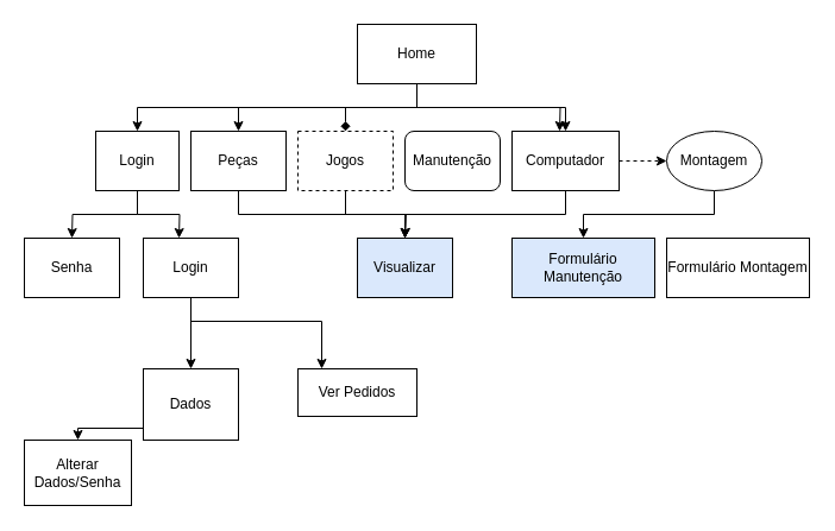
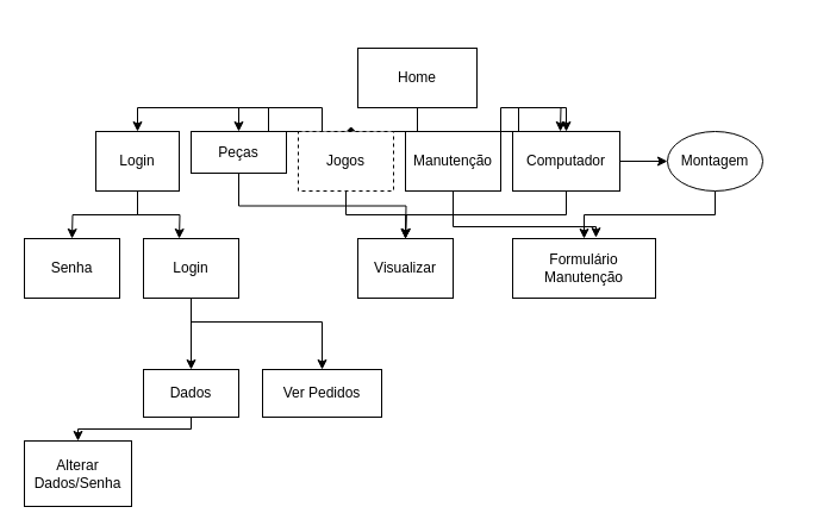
  <mxCell id="0" />
  <mxCell id="1" parent="0" />
  <mxCell id="2" style="edgeStyle=orthogonalEdgeStyle;rounded=0;orthogonalLoop=1;jettySize=auto;html=1;exitX=0.5;exitY=1;exitDx=0;exitDy=0;" parent="1" source="7" edge="1"><mxGeometry relative="1" as="geometry"><mxPoint x="470" y="110" as="targetPoint" /></mxGeometry></mxCell>
  <mxCell id="3" style="edgeStyle=orthogonalEdgeStyle;rounded=0;orthogonalLoop=1;jettySize=auto;html=1;exitX=0.5;exitY=1;exitDx=0;exitDy=0;" parent="1" source="7" target="10" edge="1"><mxGeometry relative="1" as="geometry"><mxPoint x="380" y="110" as="targetPoint" /></mxGeometry></mxCell>
  <mxCell id="4" style="edgeStyle=orthogonalEdgeStyle;rounded=0;orthogonalLoop=1;jettySize=auto;html=1;exitX=0.5;exitY=1;exitDx=0;exitDy=0;endArrow=diamond;" parent="1" source="7" target="17" edge="1"><mxGeometry relative="1" as="geometry"><mxPoint x="290" y="110" as="targetPoint" /></mxGeometry></mxCell>
  <mxCell id="5" style="edgeStyle=orthogonalEdgeStyle;rounded=0;orthogonalLoop=1;jettySize=auto;html=1;exitX=0.5;exitY=1;exitDx=0;exitDy=0;" parent="1" source="7" target="15" edge="1"><mxGeometry relative="1" as="geometry"><mxPoint x="260" y="110" as="targetPoint" /></mxGeometry></mxCell>
  <mxCell id="6" style="edgeStyle=orthogonalEdgeStyle;rounded=0;orthogonalLoop=1;jettySize=auto;html=1;exitX=0.5;exitY=1;exitDx=0;exitDy=0;entryX=0.5;entryY=0;entryDx=0;entryDy=0;" parent="1" source="7" target="19" edge="1"><mxGeometry relative="1" as="geometry" /></mxCell>
- <mxCell id="7" value="Home&lt;br&gt;" style="rounded=0;whiteSpace=wrap;html=1;" parent="1" vertex="1"><mxGeometry x="300" y="20" width="100" height="50" as="geometry" /></mxCell>
+ <mxCell id="7" value="Home&lt;br&gt;" style="rounded=0;whiteSpace=wrap;html=1;" parent="1" vertex="1"><mxGeometry x="300" y="40" width="100" height="50" as="geometry" /></mxCell>
  <mxCell id="8" style="edgeStyle=orthogonalEdgeStyle;rounded=0;orthogonalLoop=1;jettySize=auto;html=1;exitX=0.5;exitY=1;exitDx=0;exitDy=0;entryX=0.5;entryY=0;entryDx=0;entryDy=0;" parent="1" source="10" edge="1"><mxGeometry relative="1" as="geometry"><mxPoint x="340" y="200" as="targetPoint" /></mxGeometry></mxCell>
- <mxCell id="9" style="edgeStyle=orthogonalEdgeStyle;rounded=0;orthogonalLoop=1;jettySize=auto;html=1;exitX=1;exitY=0.5;exitDx=0;exitDy=0;entryX=0;entryY=0.5;entryDx=0;entryDy=0;dashed=1;" edge="1" parent="1" source="10" target="31"><mxGeometry relative="1" as="geometry" /></mxCell>
+ <mxCell id="9" style="edgeStyle=orthogonalEdgeStyle;rounded=0;orthogonalLoop=1;jettySize=auto;html=1;exitX=1;exitY=0.5;exitDx=0;exitDy=0;entryX=0;entryY=0.5;entryDx=0;entryDy=0;" edge="1" parent="1" source="10" target="31"><mxGeometry relative="1" as="geometry" /></mxCell>
  <mxCell id="10" value="Computador" style="rounded=0;whiteSpace=wrap;html=1;" parent="1" vertex="1"><mxGeometry x="430" y="110" width="90" height="50" as="geometry" /></mxCell>
- <mxCell id="12" value="Manutenção" style="whiteSpace=wrap;html=1;rounded=1;" parent="1" vertex="1"><mxGeometry x="340" y="110" width="80" height="50" as="geometry" /></mxCell>
+ <mxCell id="11" style="edgeStyle=orthogonalEdgeStyle;rounded=0;orthogonalLoop=1;jettySize=auto;html=1;exitX=0.5;exitY=1;exitDx=0;exitDy=0;entryX=0.583;entryY=-0.017;entryDx=0;entryDy=0;entryPerimeter=0;" parent="1" source="12" target="27" edge="1"><mxGeometry relative="1" as="geometry"><mxPoint x="650" y="210" as="targetPoint" /><Array as="points"><mxPoint x="380" y="190" /><mxPoint x="500" y="190" /></Array></mxGeometry></mxCell>
+ <mxCell id="12" value="Manutenção" style="rounded=0;whiteSpace=wrap;html=1;" parent="1" vertex="1"><mxGeometry x="340" y="110" width="80" height="50" as="geometry" /></mxCell>
  <mxCell id="13" style="edgeStyle=orthogonalEdgeStyle;rounded=0;orthogonalLoop=1;jettySize=auto;html=1;exitX=0.5;exitY=1;exitDx=0;exitDy=0;" parent="1" source="15" edge="1"><mxGeometry relative="1" as="geometry"><mxPoint x="150" y="200" as="targetPoint" /></mxGeometry></mxCell>
  <mxCell id="14" style="edgeStyle=orthogonalEdgeStyle;rounded=0;orthogonalLoop=1;jettySize=auto;html=1;exitX=0.5;exitY=1;exitDx=0;exitDy=0;" parent="1" source="15" edge="1"><mxGeometry relative="1" as="geometry"><mxPoint x="60" y="200" as="targetPoint" /></mxGeometry></mxCell>
  <mxCell id="15" value="Login" style="rounded=0;whiteSpace=wrap;html=1;" parent="1" vertex="1"><mxGeometry x="80" y="110" width="70" height="50" as="geometry" /></mxCell>
  <mxCell id="16" style="edgeStyle=orthogonalEdgeStyle;rounded=0;orthogonalLoop=1;jettySize=auto;html=1;exitX=0.5;exitY=1;exitDx=0;exitDy=0;" parent="1" source="17" edge="1"><mxGeometry relative="1" as="geometry"><mxPoint x="340" y="200" as="targetPoint" /></mxGeometry></mxCell>
  <mxCell id="17" value="Jogos" style="rounded=0;whiteSpace=wrap;html=1;dashed=1;" parent="1" vertex="1"><mxGeometry x="250" y="110" width="80" height="50" as="geometry" /></mxCell>
  <mxCell id="18" style="edgeStyle=orthogonalEdgeStyle;rounded=0;orthogonalLoop=1;jettySize=auto;html=1;exitX=0.5;exitY=1;exitDx=0;exitDy=0;entryX=0.5;entryY=0;entryDx=0;entryDy=0;" parent="1" source="19" edge="1"><mxGeometry relative="1" as="geometry"><mxPoint x="340" y="200" as="targetPoint" /></mxGeometry></mxCell>
- <mxCell id="19" value="Peças" style="rounded=0;whiteSpace=wrap;html=1;" parent="1" vertex="1"><mxGeometry x="160" y="110" width="80" height="50" as="geometry" /></mxCell>
+ <mxCell id="19" value="Peças" style="rounded=0;whiteSpace=wrap;html=1;" parent="1" vertex="1"><mxGeometry x="160" y="110" width="80" height="35" as="geometry" /></mxCell>
  <mxCell id="20" value="Senha" style="rounded=0;whiteSpace=wrap;html=1;" parent="1" vertex="1"><mxGeometry x="20" y="200" width="80" height="50" as="geometry" /></mxCell>
  <mxCell id="21" style="edgeStyle=orthogonalEdgeStyle;rounded=0;orthogonalLoop=1;jettySize=auto;html=1;exitX=0.5;exitY=1;exitDx=0;exitDy=0;" parent="1" source="23" target="25" edge="1"><mxGeometry relative="1" as="geometry"><mxPoint x="160" y="310" as="targetPoint" /></mxGeometry></mxCell>
  <mxCell id="22" style="edgeStyle=orthogonalEdgeStyle;rounded=0;orthogonalLoop=1;jettySize=auto;html=1;exitX=0.5;exitY=1;exitDx=0;exitDy=0;" parent="1" source="23" target="26" edge="1"><mxGeometry relative="1" as="geometry"><Array as="points"><mxPoint x="160" y="270" /><mxPoint x="270" y="270" /></Array></mxGeometry></mxCell>
  <mxCell id="23" value="Login" style="rounded=0;whiteSpace=wrap;html=1;" parent="1" vertex="1"><mxGeometry x="120" y="200" width="80" height="50" as="geometry" /></mxCell>
  <mxCell id="24" style="edgeStyle=orthogonalEdgeStyle;rounded=0;orthogonalLoop=1;jettySize=auto;html=1;exitX=0.5;exitY=1;exitDx=0;exitDy=0;entryX=0.5;entryY=0;entryDx=0;entryDy=0;" parent="1" source="25" target="28" edge="1"><mxGeometry relative="1" as="geometry"><Array as="points"><mxPoint x="160" y="360" /><mxPoint x="65" y="360" /></Array></mxGeometry></mxCell>
- <mxCell id="25" value="Dados" style="rounded=0;whiteSpace=wrap;html=1;" parent="1" vertex="1"><mxGeometry x="120" y="310" width="80" height="60" as="geometry" /></mxCell>
- <mxCell id="26" value="Ver Pedidos" style="rounded=0;whiteSpace=wrap;html=1;" parent="1" vertex="1"><mxGeometry x="250" y="310" width="100" height="40" as="geometry" /></mxCell>
- <mxCell id="27" value="Formulário Manutenção" style="rounded=0;whiteSpace=wrap;html=1;fillColor=#dae8fc;" parent="1" vertex="1"><mxGeometry x="430" y="200" width="120" height="50" as="geometry" /></mxCell>
+ <mxCell id="25" value="Dados" style="rounded=0;whiteSpace=wrap;html=1;" parent="1" vertex="1"><mxGeometry x="120" y="310" width="80" height="40" as="geometry" /></mxCell>
+ <mxCell id="26" value="Ver Pedidos" style="rounded=0;whiteSpace=wrap;html=1;" parent="1" vertex="1"><mxGeometry x="220" y="310" width="100" height="40" as="geometry" /></mxCell>
+ <mxCell id="27" value="Formulário Manutenção" style="rounded=0;whiteSpace=wrap;html=1;" parent="1" vertex="1"><mxGeometry x="430" y="200" width="120" height="50" as="geometry" /></mxCell>
  <mxCell id="28" value="Alterar Dados/Senha" style="rounded=0;whiteSpace=wrap;html=1;" parent="1" vertex="1"><mxGeometry x="20" y="370" width="90" height="55" as="geometry" /></mxCell>
- <mxCell id="29" value="Visualizar" style="rounded=0;whiteSpace=wrap;html=1;fillColor=#dae8fc;" vertex="1" parent="1"><mxGeometry x="300" y="200" width="80" height="50" as="geometry" /></mxCell>
+ <mxCell id="29" value="Visualizar" style="rounded=0;whiteSpace=wrap;html=1;" vertex="1" parent="1"><mxGeometry x="300" y="200" width="80" height="50" as="geometry" /></mxCell>
  <mxCell id="30" style="edgeStyle=orthogonalEdgeStyle;rounded=0;orthogonalLoop=1;jettySize=auto;html=1;exitX=0.5;exitY=1;exitDx=0;exitDy=0;" edge="1" parent="1" source="31" target="27"><mxGeometry relative="1" as="geometry" /></mxCell>
  <mxCell id="31" value="Montagem" style="ellipse;whiteSpace=wrap;html=1;" vertex="1" parent="1"><mxGeometry x="560" y="110" width="80" height="50" as="geometry" /></mxCell>
- <mxCell id="32" value="Formulário Montagem" style="rounded=0;whiteSpace=wrap;html=1;" vertex="1" parent="1"><mxGeometry x="560" y="200" width="120" height="50" as="geometry" /></mxCell>
